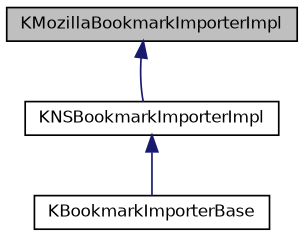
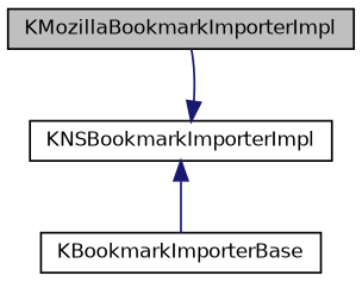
  digraph {
    node [color=black fillcolor=white fontname=Helvetica fontsize=10 shape=record style=filled]
    edge [color=midnightblue dir=back fontname=Helvetica fontsize=10 labelfontname=Helvetica labelfontsize=10 style=solid]
    n1 [fillcolor=grey75 fontcolor=black height=0.2 label=KMozillaBookmarkImporterImpl width=0.4]
    n2 [height=0.2 label=KNSBookmarkImporterImpl width=0.4]
    n3 [height=0.2 label=KBookmarkImporterBase width=0.4]
-   n1 -> n2
+   n2 -> n1
    n2 -> n3
  }
